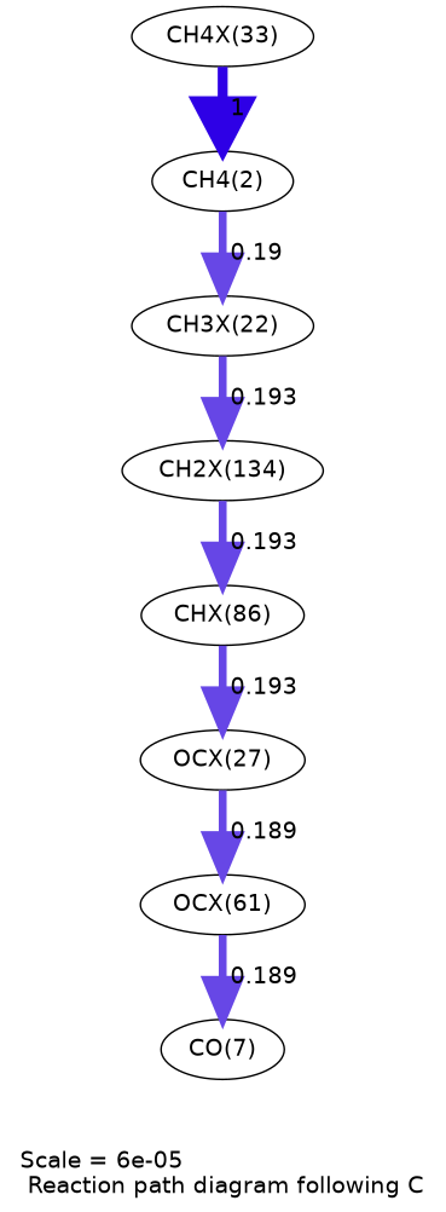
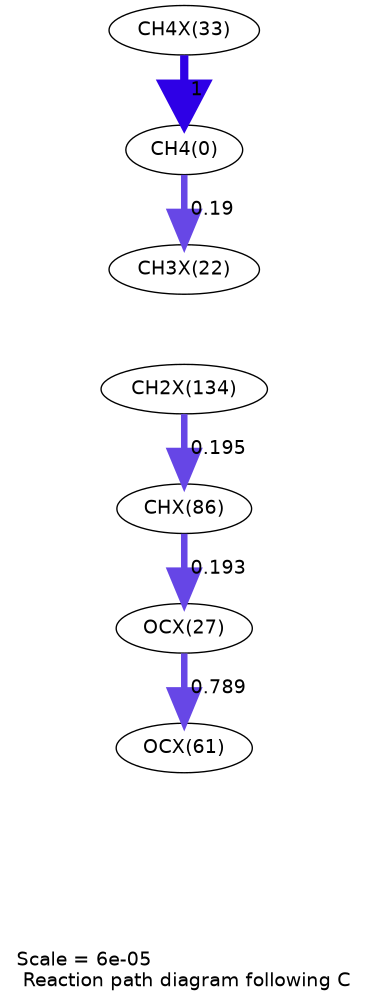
  digraph {
    fontname=Helvetica
    label="Scale = 6e-05\l Reaction path diagram following C"
    node [fontname=Helvetica]
    edge [arrowsize=2.37 color="0.7, 0.693, 0.9" fontname=Helvetica penwidth=4.76]
    n1 [label="CH4X(33)"]
-   n2 [label="CH4(2)"]
+   n2 [label="CH4(0)"]
    n3 [label="CH3X(22)"]
    n4 [label="CH2X(134)"]
    n5 [label="CHX(86)"]
    n6 [label="OCX(27)"]
    n7 [label="OCX(61)"]
-   n8 [label="CO(7)"]
    n1 -> n2 [arrowsize=3 color="0.7, 1.5, 0.9" label=" 1" penwidth=6]
    n2 -> n3 [color="0.7, 0.69, 0.9" label=" 0.19" penwidth=4.75]
-   n3 -> n4 [arrowsize=2.38 label=" 0.193"]
-   n4 -> n5 [arrowsize=2.38 label=" 0.193"]
+   n4 -> n5 [arrowsize=2.38 label=" 0.195"]
    n5 -> n6 [arrowsize=2.38 label=" 0.193"]
-   n6 -> n7 [color="0.7, 0.689, 0.9" label=" 0.189" penwidth=4.74]
-   n7 -> n8 [color="0.7, 0.689, 0.9" label=" 0.189" penwidth=4.74]
+   n6 -> n7 [color="0.7, 0.689, 0.9" label=" 0.789" penwidth=4.74]
  }
